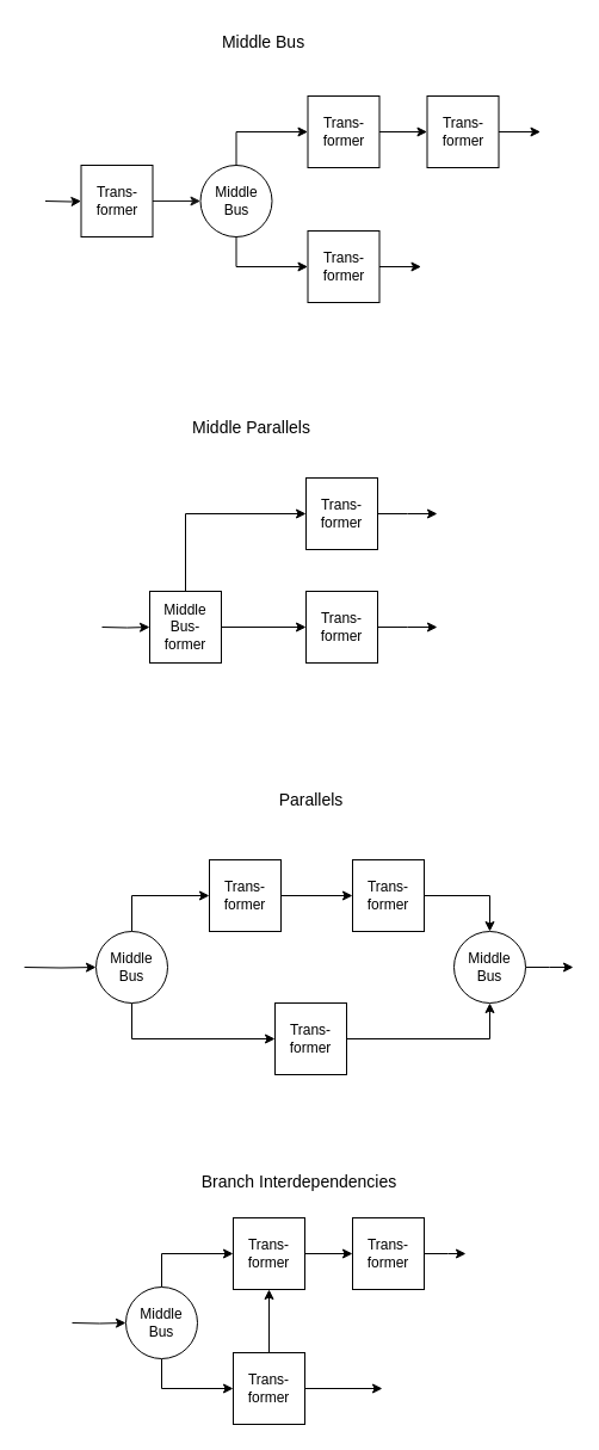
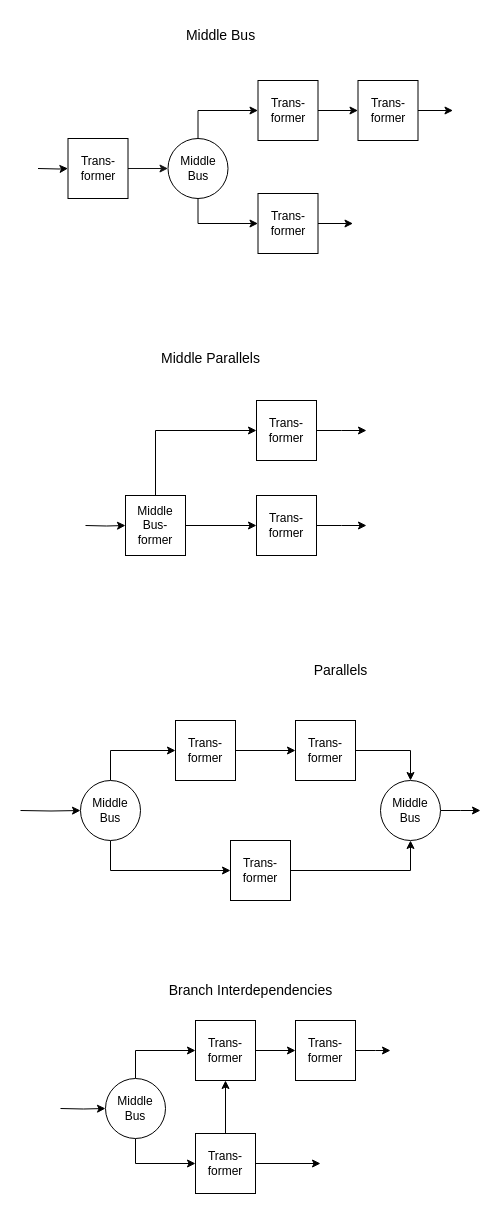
  <mxCell id="0" />
  <mxCell id="1" parent="0" />
  <mxCell id="2" value="" style="edgeStyle=orthogonalEdgeStyle;rounded=0;orthogonalLoop=1;jettySize=auto;html=1;fontSize=15;fontColor=#141414;startArrow=none;startFill=0;" parent="1" source="3" target="5" edge="1"><mxGeometry relative="1" as="geometry" /></mxCell>
  <mxCell id="3" value="Trans-former" style="rounded=0;whiteSpace=wrap;html=1;" parent="1" vertex="1"><mxGeometry x="257.5" y="80" width="60" height="60" as="geometry" /></mxCell>
  <mxCell id="4" style="edgeStyle=orthogonalEdgeStyle;rounded=0;orthogonalLoop=1;jettySize=auto;html=1;fontSize=14;" parent="1" source="5" edge="1"><mxGeometry relative="1" as="geometry"><mxPoint x="452.5" y="110" as="targetPoint" /></mxGeometry></mxCell>
  <mxCell id="5" value="Trans-former" style="rounded=0;whiteSpace=wrap;html=1;" parent="1" vertex="1"><mxGeometry x="357.5" y="80" width="60" height="60" as="geometry" /></mxCell>
  <mxCell id="6" style="edgeStyle=orthogonalEdgeStyle;rounded=0;orthogonalLoop=1;jettySize=auto;html=1;fontSize=14;" parent="1" source="7" edge="1"><mxGeometry relative="1" as="geometry"><mxPoint x="352.5" y="223" as="targetPoint" /></mxGeometry></mxCell>
  <mxCell id="7" value="Trans-former" style="rounded=0;whiteSpace=wrap;html=1;" parent="1" vertex="1"><mxGeometry x="257.5" y="193" width="60" height="60" as="geometry" /></mxCell>
  <mxCell id="8" style="edgeStyle=orthogonalEdgeStyle;rounded=0;orthogonalLoop=1;jettySize=auto;html=1;fontSize=15;fontColor=#141414;startArrow=none;startFill=0;entryX=0;entryY=0.5;entryDx=0;entryDy=0;" parent="1" source="10" target="3" edge="1"><mxGeometry relative="1" as="geometry"><Array as="points"><mxPoint x="197.5" y="110" /></Array></mxGeometry></mxCell>
  <mxCell id="9" style="edgeStyle=orthogonalEdgeStyle;rounded=0;orthogonalLoop=1;jettySize=auto;html=1;entryX=0;entryY=0.5;entryDx=0;entryDy=0;fontSize=15;fontColor=#141414;startArrow=none;startFill=0;" parent="1" source="10" target="7" edge="1"><mxGeometry relative="1" as="geometry"><Array as="points"><mxPoint x="197.5" y="223" /></Array></mxGeometry></mxCell>
  <mxCell id="10" value="Middle Bus" style="ellipse;whiteSpace=wrap;html=1;" parent="1" vertex="1"><mxGeometry x="167.5" y="138" width="60" height="60" as="geometry" /></mxCell>
  <mxCell id="11" style="edgeStyle=orthogonalEdgeStyle;rounded=0;orthogonalLoop=1;jettySize=auto;html=1;entryX=-0.036;entryY=0.6;entryDx=0;entryDy=0;entryPerimeter=0;strokeColor=#141414;fontSize=15;fontColor=#141414;startArrow=none;startFill=0;" parent="1" source="12" edge="1"><mxGeometry relative="1" as="geometry"><mxPoint x="167.5" y="168" as="targetPoint" /></mxGeometry></mxCell>
  <mxCell id="12" value="Trans-former" style="rounded=0;whiteSpace=wrap;html=1;" parent="1" vertex="1"><mxGeometry x="67.5" y="138" width="60" height="60" as="geometry" /></mxCell>
  <mxCell id="13" value="" style="edgeStyle=orthogonalEdgeStyle;rounded=0;orthogonalLoop=1;jettySize=auto;html=1;" parent="1" target="12" edge="1"><mxGeometry relative="1" as="geometry"><mxPoint x="37.5" y="168" as="sourcePoint" /></mxGeometry></mxCell>
  <mxCell id="14" value="Middle Bus" style="text;html=1;align=center;verticalAlign=middle;resizable=0;points=[];autosize=1;strokeColor=none;fillColor=none;fontSize=14;" parent="1" vertex="1"><mxGeometry x="175" y="20" width="90" height="30" as="geometry" /></mxCell>
  <mxCell id="15" value="" style="edgeStyle=orthogonalEdgeStyle;rounded=0;orthogonalLoop=1;jettySize=auto;html=1;" parent="1" source="16" edge="1"><mxGeometry relative="1" as="geometry"><mxPoint x="366" y="430" as="targetPoint" /></mxGeometry></mxCell>
  <mxCell id="16" value="Trans-former" style="rounded=0;whiteSpace=wrap;html=1;" parent="1" vertex="1"><mxGeometry x="256" y="400" width="60" height="60" as="geometry" /></mxCell>
  <mxCell id="17" style="edgeStyle=orthogonalEdgeStyle;rounded=0;orthogonalLoop=1;jettySize=auto;html=1;fontSize=14;" parent="1" source="20" target="22" edge="1"><mxGeometry relative="1" as="geometry" /></mxCell>
  <mxCell id="18" style="edgeStyle=orthogonalEdgeStyle;rounded=0;orthogonalLoop=1;jettySize=auto;html=1;entryX=0;entryY=0.5;entryDx=0;entryDy=0;fontSize=14;" parent="1" source="20" target="16" edge="1"><mxGeometry relative="1" as="geometry"><Array as="points"><mxPoint x="155" y="430" /></Array></mxGeometry></mxCell>
  <mxCell id="19" style="edgeStyle=orthogonalEdgeStyle;rounded=0;orthogonalLoop=1;jettySize=auto;html=1;fontSize=14;" parent="1" target="20" edge="1"><mxGeometry relative="1" as="geometry"><mxPoint x="85" y="525" as="sourcePoint" /></mxGeometry></mxCell>
  <mxCell id="20" value="Middle Bus-former" style="rounded=0;whiteSpace=wrap;html=1;" parent="1" vertex="1"><mxGeometry x="125" y="495" width="60" height="60" as="geometry" /></mxCell>
  <mxCell id="21" style="edgeStyle=orthogonalEdgeStyle;rounded=0;orthogonalLoop=1;jettySize=auto;html=1;fontSize=14;" parent="1" source="22" edge="1"><mxGeometry relative="1" as="geometry"><mxPoint x="366" y="525" as="targetPoint" /></mxGeometry></mxCell>
  <mxCell id="22" value="Trans-former" style="rounded=0;whiteSpace=wrap;html=1;" parent="1" vertex="1"><mxGeometry x="256" y="495" width="60" height="60" as="geometry" /></mxCell>
  <mxCell id="23" value="Middle Parallels" style="text;html=1;align=center;verticalAlign=middle;resizable=0;points=[];autosize=1;strokeColor=none;fillColor=none;fontSize=14;" parent="1" vertex="1"><mxGeometry x="140" y="343" width="140" height="30" as="geometry" /></mxCell>
- <mxCell id="24" value="Parallels" style="text;html=1;align=center;verticalAlign=middle;resizable=0;points=[];autosize=1;strokeColor=none;fillColor=none;fontSize=14;" parent="1" vertex="1"><mxGeometry x="220" y="655" width="80" height="30" as="geometry" /></mxCell>
+ <mxCell id="24" value="Parallels" style="text;html=1;align=center;verticalAlign=middle;resizable=0;points=[];autosize=1;strokeColor=none;fillColor=none;fontSize=14;" parent="1" vertex="1"><mxGeometry x="300" y="655" width="80" height="30" as="geometry" /></mxCell>
  <mxCell id="25" value="" style="edgeStyle=orthogonalEdgeStyle;rounded=0;orthogonalLoop=1;jettySize=auto;html=1;fontSize=15;fontColor=#141414;startArrow=none;startFill=0;" parent="1" source="30" target="26" edge="1"><mxGeometry relative="1" as="geometry" /></mxCell>
  <mxCell id="26" value="Trans-former" style="rounded=0;whiteSpace=wrap;html=1;" parent="1" vertex="1"><mxGeometry x="295" y="720" width="60" height="60" as="geometry" /></mxCell>
  <mxCell id="27" value="" style="edgeStyle=orthogonalEdgeStyle;rounded=0;orthogonalLoop=1;jettySize=auto;html=1;fontSize=15;fontColor=#141414;startArrow=none;startFill=0;" parent="1" source="26" target="29" edge="1"><mxGeometry relative="1" as="geometry"><Array as="points"><mxPoint x="410" y="750" /></Array></mxGeometry></mxCell>
  <mxCell id="28" style="edgeStyle=orthogonalEdgeStyle;rounded=0;orthogonalLoop=1;jettySize=auto;html=1;fontSize=14;" parent="1" source="29" edge="1"><mxGeometry relative="1" as="geometry"><mxPoint x="480" y="810" as="targetPoint" /></mxGeometry></mxCell>
  <mxCell id="29" value="Middle Bus" style="ellipse;whiteSpace=wrap;html=1;" parent="1" vertex="1"><mxGeometry x="380" y="780" width="60" height="60" as="geometry" /></mxCell>
  <mxCell id="30" value="Trans-former" style="rounded=0;whiteSpace=wrap;html=1;" parent="1" vertex="1"><mxGeometry x="175" y="720" width="60" height="60" as="geometry" /></mxCell>
  <mxCell id="31" value="" style="edgeStyle=orthogonalEdgeStyle;rounded=0;orthogonalLoop=1;jettySize=auto;html=1;fontSize=15;fontColor=#141414;startArrow=none;startFill=0;entryX=0.5;entryY=1;entryDx=0;entryDy=0;exitX=1;exitY=0.5;exitDx=0;exitDy=0;" parent="1" source="32" target="29" edge="1"><mxGeometry relative="1" as="geometry"><mxPoint x="414.25" y="890" as="targetPoint" /><Array as="points" /><mxPoint x="330" y="870" as="sourcePoint" /></mxGeometry></mxCell>
  <mxCell id="32" value="Trans-former" style="rounded=0;whiteSpace=wrap;html=1;" parent="1" vertex="1"><mxGeometry x="230" y="840" width="60" height="60" as="geometry" /></mxCell>
  <mxCell id="33" style="edgeStyle=orthogonalEdgeStyle;rounded=0;orthogonalLoop=1;jettySize=auto;html=1;entryX=0;entryY=0.5;entryDx=0;entryDy=0;fontSize=14;" parent="1" source="36" target="30" edge="1"><mxGeometry relative="1" as="geometry"><Array as="points"><mxPoint x="110" y="750" /></Array></mxGeometry></mxCell>
  <mxCell id="34" style="edgeStyle=orthogonalEdgeStyle;rounded=0;orthogonalLoop=1;jettySize=auto;html=1;entryX=0;entryY=0.5;entryDx=0;entryDy=0;fontSize=14;exitX=0.5;exitY=1;exitDx=0;exitDy=0;" parent="1" source="36" target="32" edge="1"><mxGeometry relative="1" as="geometry"><mxPoint x="90.75" y="890" as="sourcePoint" /></mxGeometry></mxCell>
  <mxCell id="35" style="edgeStyle=orthogonalEdgeStyle;rounded=0;orthogonalLoop=1;jettySize=auto;html=1;fontSize=14;" parent="1" target="36" edge="1"><mxGeometry relative="1" as="geometry"><mxPoint x="20" y="810" as="sourcePoint" /></mxGeometry></mxCell>
  <mxCell id="36" value="Middle Bus" style="ellipse;whiteSpace=wrap;html=1;" parent="1" vertex="1"><mxGeometry x="80" y="780" width="60" height="60" as="geometry" /></mxCell>
  <mxCell id="37" value="" style="edgeStyle=orthogonalEdgeStyle;rounded=0;orthogonalLoop=1;jettySize=auto;html=1;fontSize=15;fontColor=#141414;startArrow=none;startFill=0;" parent="1" source="38" target="40" edge="1"><mxGeometry relative="1" as="geometry" /></mxCell>
  <mxCell id="38" value="Trans-former" style="rounded=0;whiteSpace=wrap;html=1;" parent="1" vertex="1"><mxGeometry x="195" y="1020" width="60" height="60" as="geometry" /></mxCell>
  <mxCell id="39" style="edgeStyle=orthogonalEdgeStyle;rounded=0;orthogonalLoop=1;jettySize=auto;html=1;fontSize=14;" parent="1" source="40" edge="1"><mxGeometry relative="1" as="geometry"><mxPoint x="390" y="1050" as="targetPoint" /></mxGeometry></mxCell>
  <mxCell id="40" value="Trans-former" style="rounded=0;whiteSpace=wrap;html=1;" parent="1" vertex="1"><mxGeometry x="295" y="1020" width="60" height="60" as="geometry" /></mxCell>
  <mxCell id="41" style="edgeStyle=orthogonalEdgeStyle;rounded=0;orthogonalLoop=1;jettySize=auto;html=1;fontSize=14;entryX=0.5;entryY=1;entryDx=0;entryDy=0;" parent="1" source="43" target="38" edge="1"><mxGeometry relative="1" as="geometry"><mxPoint x="290" y="1163" as="targetPoint" /></mxGeometry></mxCell>
  <mxCell id="42" style="edgeStyle=orthogonalEdgeStyle;rounded=0;orthogonalLoop=1;jettySize=auto;html=1;fontSize=14;" parent="1" source="43" edge="1"><mxGeometry relative="1" as="geometry"><mxPoint x="320" y="1163" as="targetPoint" /></mxGeometry></mxCell>
  <mxCell id="43" value="Trans-former" style="rounded=0;whiteSpace=wrap;html=1;" parent="1" vertex="1"><mxGeometry x="195" y="1133" width="60" height="60" as="geometry" /></mxCell>
  <mxCell id="44" style="edgeStyle=orthogonalEdgeStyle;rounded=0;orthogonalLoop=1;jettySize=auto;html=1;fontSize=15;fontColor=#141414;startArrow=none;startFill=0;entryX=0;entryY=0.5;entryDx=0;entryDy=0;" parent="1" source="47" target="38" edge="1"><mxGeometry relative="1" as="geometry"><Array as="points"><mxPoint x="135" y="1050" /></Array></mxGeometry></mxCell>
  <mxCell id="45" style="edgeStyle=orthogonalEdgeStyle;rounded=0;orthogonalLoop=1;jettySize=auto;html=1;entryX=0;entryY=0.5;entryDx=0;entryDy=0;fontSize=15;fontColor=#141414;startArrow=none;startFill=0;" parent="1" source="47" target="43" edge="1"><mxGeometry relative="1" as="geometry"><Array as="points"><mxPoint x="135" y="1163" /></Array></mxGeometry></mxCell>
  <mxCell id="46" style="edgeStyle=orthogonalEdgeStyle;rounded=0;orthogonalLoop=1;jettySize=auto;html=1;fontSize=14;" parent="1" target="47" edge="1"><mxGeometry relative="1" as="geometry"><mxPoint x="60" y="1108" as="sourcePoint" /></mxGeometry></mxCell>
  <mxCell id="47" value="Middle Bus" style="ellipse;whiteSpace=wrap;html=1;" parent="1" vertex="1"><mxGeometry x="105" y="1078" width="60" height="60" as="geometry" /></mxCell>
  <mxCell id="48" value="Branch Interdependencies" style="text;html=1;align=center;verticalAlign=middle;resizable=0;points=[];autosize=1;strokeColor=none;fillColor=none;fontSize=14;" parent="1" vertex="1"><mxGeometry x="155" y="975" width="190" height="30" as="geometry" /></mxCell>
